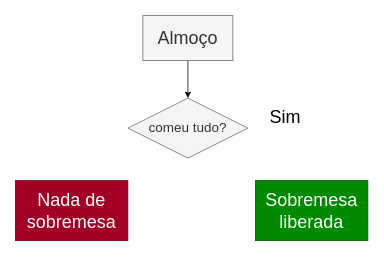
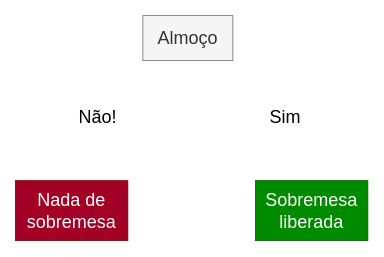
  <mxCell id="0" />
  <mxCell id="1" parent="0" />
- <mxCell id="2" style="edgeStyle=none;html=1;entryX=0.5;entryY=0;entryDx=0;entryDy=0;" parent="1" source="3" target="4" edge="1"><mxGeometry relative="1" as="geometry" /></mxCell>
  <mxCell id="3" value="&lt;font style=&quot;font-size: 24px;&quot;&gt;Almoço&lt;/font&gt;" style="rounded=0;whiteSpace=wrap;html=1;fillColor=#f5f5f5;strokeColor=#666666;fontColor=#333333;" parent="1" vertex="1"><mxGeometry x="190" y="20" width="120" height="60" as="geometry" /></mxCell>
- <mxCell id="4" value="&lt;font style=&quot;font-size: 18px;&quot;&gt;comeu tudo?&lt;/font&gt;" style="rhombus;whiteSpace=wrap;html=1;fillColor=#f5f5f5;fontColor=#333333;strokeColor=#666666;" parent="1" vertex="1"><mxGeometry x="170" y="130" width="160" height="80" as="geometry" /></mxCell>
  <mxCell id="5" value="&lt;font style=&quot;font-size: 24px;&quot;&gt;Nada de sobremesa&lt;/font&gt;" style="rounded=0;whiteSpace=wrap;html=1;fillColor=#a20025;strokeColor=#6F0000;fontColor=#ffffff;" parent="1" vertex="1"><mxGeometry x="20" y="240" width="150" height="80" as="geometry" /></mxCell>
  <mxCell id="6" value="&lt;font style=&quot;font-size: 24px;&quot;&gt;Sobremesa liberada&lt;/font&gt;" style="rounded=0;whiteSpace=wrap;html=1;fillColor=#008a00;strokeColor=#005700;fontColor=#ffffff;" parent="1" vertex="1"><mxGeometry x="340" y="240" width="150" height="80" as="geometry" /></mxCell>
+ <mxCell id="7" value="Não!" style="text;html=1;strokeColor=none;fillColor=none;align=center;verticalAlign=middle;whiteSpace=wrap;rounded=0;fontSize=24;" parent="1" vertex="1"><mxGeometry x="100" y="140" width="60" height="30" as="geometry" /></mxCell>
  <mxCell id="8" value="Sim" style="text;html=1;strokeColor=none;fillColor=none;align=center;verticalAlign=middle;whiteSpace=wrap;rounded=0;fontSize=24;" parent="1" vertex="1"><mxGeometry x="350" y="140" width="60" height="30" as="geometry" /></mxCell>
